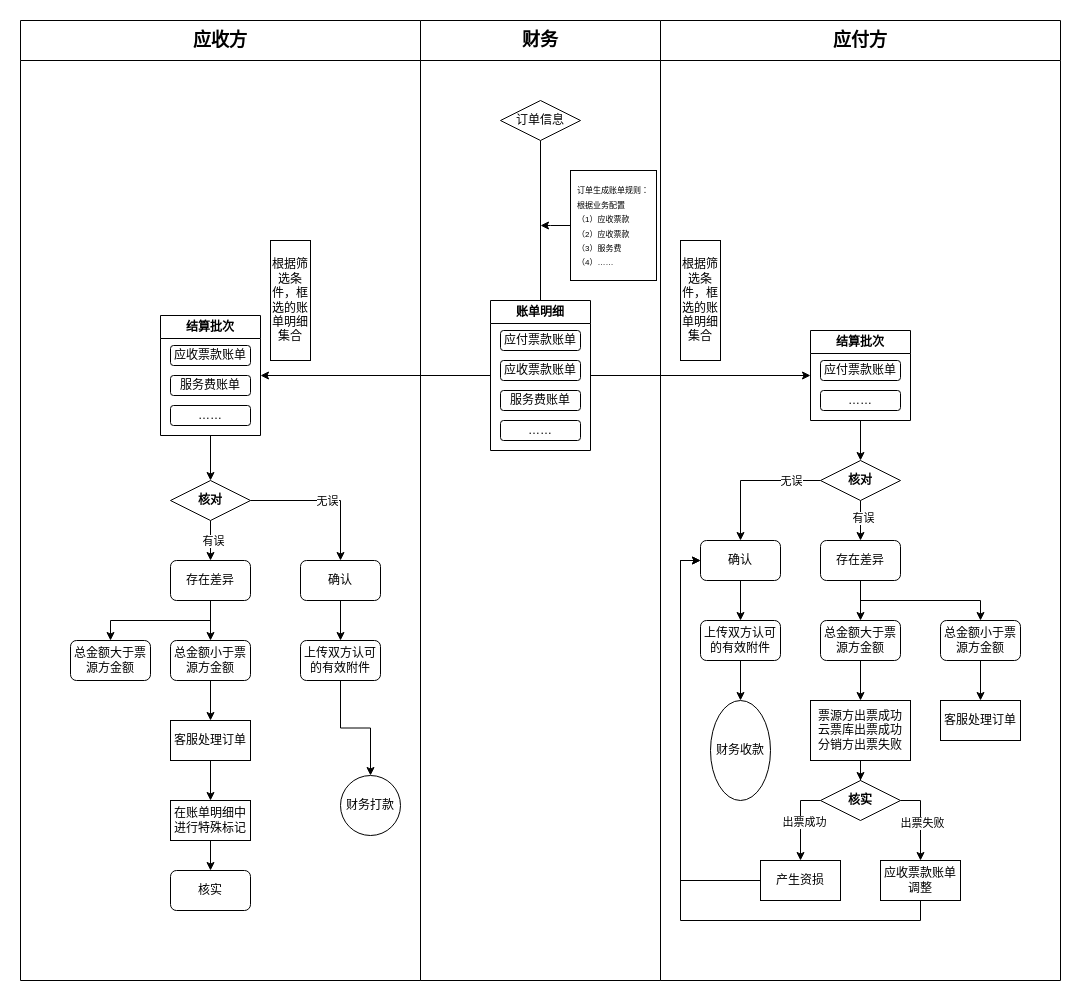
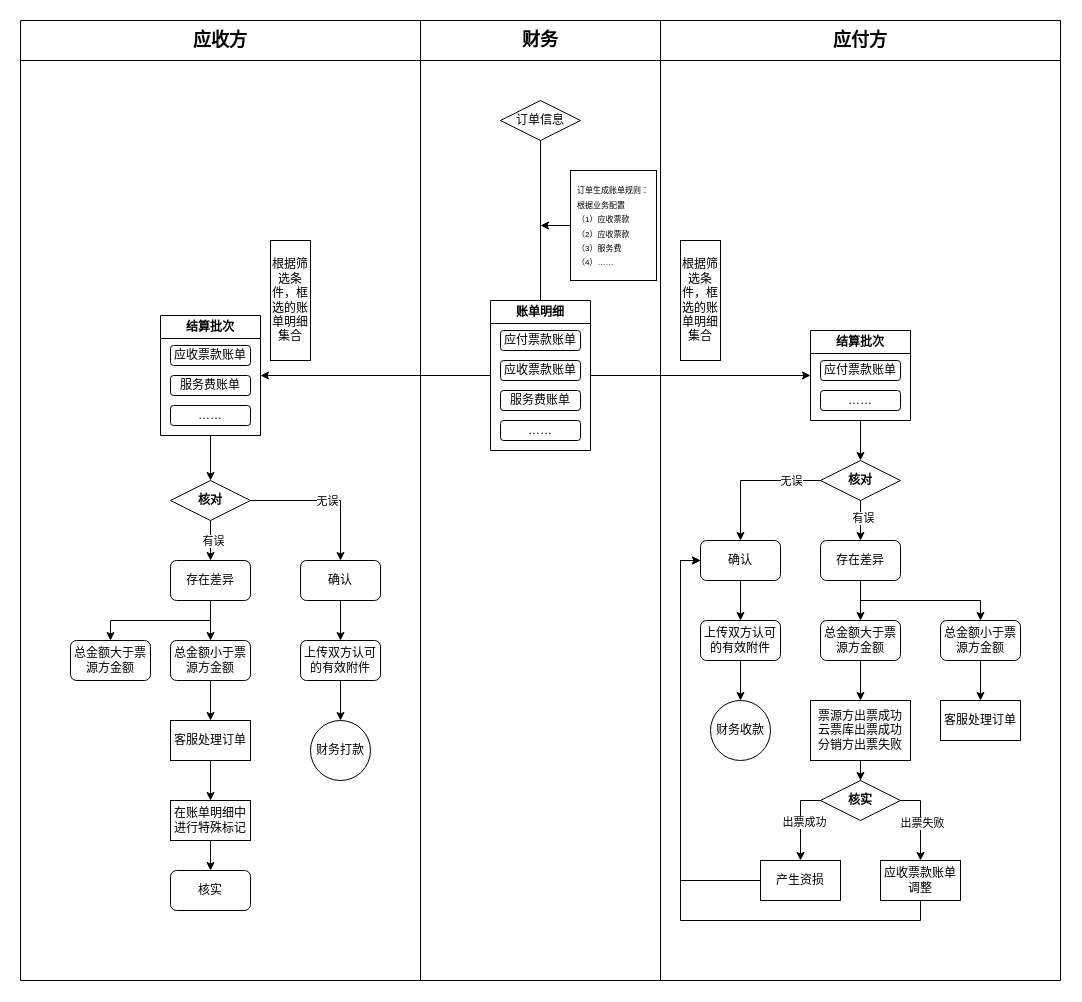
  <mxCell id="0" />
  <mxCell id="1" parent="0" />
  <mxCell id="2" value="&lt;font style=&quot;font-size: 18px;&quot;&gt;应收方&lt;/font&gt;" style="swimlane;whiteSpace=wrap;html=1;startSize=40;" parent="1" vertex="1"><mxGeometry x="20" y="20" width="400" height="960" as="geometry" /></mxCell>
  <mxCell id="3" value="" style="edgeStyle=orthogonalEdgeStyle;rounded=0;orthogonalLoop=1;jettySize=auto;html=1;" edge="1" parent="2" source="4" target="13"><mxGeometry relative="1" as="geometry" /></mxCell>
  <mxCell id="4" value="结算批次" style="swimlane;whiteSpace=wrap;html=1;" parent="2" vertex="1"><mxGeometry x="140" y="295" width="100" height="120" as="geometry"><mxRectangle x="140" y="295" width="100" height="30" as="alternateBounds" /></mxGeometry></mxCell>
  <mxCell id="5" value="服务费账单" style="rounded=1;whiteSpace=wrap;html=1;" parent="4" vertex="1"><mxGeometry x="10" y="60" width="80" height="20" as="geometry" /></mxCell>
  <mxCell id="6" value="应收票款账单" style="rounded=1;whiteSpace=wrap;html=1;" parent="4" vertex="1"><mxGeometry x="10" y="30" width="80" height="20" as="geometry" /></mxCell>
  <mxCell id="7" value="……" style="rounded=1;whiteSpace=wrap;html=1;" parent="4" vertex="1"><mxGeometry x="10" y="90" width="80" height="20" as="geometry" /></mxCell>
  <mxCell id="8" value="根据筛选条件，框选的账单明细集合" style="rounded=0;whiteSpace=wrap;html=1;" vertex="1" parent="2"><mxGeometry x="250" y="220" width="40" height="120" as="geometry" /></mxCell>
  <mxCell id="9" style="edgeStyle=orthogonalEdgeStyle;rounded=0;orthogonalLoop=1;jettySize=auto;html=1;" edge="1" parent="2" source="13" target="16"><mxGeometry relative="1" as="geometry" /></mxCell>
  <mxCell id="10" value="有误" style="edgeLabel;html=1;align=center;verticalAlign=middle;resizable=0;points=[];" vertex="1" connectable="0" parent="9"><mxGeometry x="-0.007" y="2" relative="1" as="geometry"><mxPoint as="offset" /></mxGeometry></mxCell>
  <mxCell id="11" style="edgeStyle=orthogonalEdgeStyle;rounded=0;orthogonalLoop=1;jettySize=auto;html=1;entryX=0.5;entryY=0;entryDx=0;entryDy=0;" edge="1" parent="2" source="13" target="20"><mxGeometry relative="1" as="geometry" /></mxCell>
  <mxCell id="12" value="无误" style="edgeLabel;html=1;align=center;verticalAlign=middle;resizable=0;points=[];" vertex="1" connectable="0" parent="11"><mxGeometry x="0.016" relative="1" as="geometry"><mxPoint as="offset" /></mxGeometry></mxCell>
  <mxCell id="13" value="核对" style="rhombus;whiteSpace=wrap;html=1;fontStyle=1;startSize=23;" vertex="1" parent="2"><mxGeometry x="150" y="460" width="80" height="40" as="geometry" /></mxCell>
  <mxCell id="14" style="edgeStyle=orthogonalEdgeStyle;rounded=0;orthogonalLoop=1;jettySize=auto;html=1;entryX=0.5;entryY=0;entryDx=0;entryDy=0;" edge="1" parent="2" source="16" target="18"><mxGeometry relative="1" as="geometry" /></mxCell>
  <mxCell id="15" style="edgeStyle=orthogonalEdgeStyle;rounded=0;orthogonalLoop=1;jettySize=auto;html=1;exitX=0.5;exitY=1;exitDx=0;exitDy=0;" edge="1" parent="2" source="16" target="28"><mxGeometry relative="1" as="geometry" /></mxCell>
  <mxCell id="16" value="存在差异" style="rounded=1;whiteSpace=wrap;html=1;" vertex="1" parent="2"><mxGeometry x="150" y="540" width="80" height="40" as="geometry" /></mxCell>
  <mxCell id="17" value="" style="edgeStyle=orthogonalEdgeStyle;rounded=0;orthogonalLoop=1;jettySize=auto;html=1;entryX=0.5;entryY=0;entryDx=0;entryDy=0;" edge="1" parent="2" source="18" target="24"><mxGeometry relative="1" as="geometry"><mxPoint x="120.029" y="700" as="targetPoint" /></mxGeometry></mxCell>
  <mxCell id="18" value="总金额小于票源方金额" style="rounded=1;whiteSpace=wrap;html=1;" vertex="1" parent="2"><mxGeometry x="150" y="620" width="80" height="40" as="geometry" /></mxCell>
  <mxCell id="19" style="edgeStyle=orthogonalEdgeStyle;rounded=0;orthogonalLoop=1;jettySize=auto;html=1;" edge="1" parent="2" source="20" target="22"><mxGeometry relative="1" as="geometry" /></mxCell>
  <mxCell id="20" value="确认" style="rounded=1;whiteSpace=wrap;html=1;" vertex="1" parent="2"><mxGeometry x="280" y="540" width="80" height="40" as="geometry" /></mxCell>
  <mxCell id="21" value="" style="edgeStyle=orthogonalEdgeStyle;rounded=0;orthogonalLoop=1;jettySize=auto;html=1;" edge="1" parent="2" source="22" target="29"><mxGeometry relative="1" as="geometry"><mxPoint x="320" y="700" as="targetPoint" /></mxGeometry></mxCell>
  <mxCell id="22" value="上传双方认可的有效附件" style="rounded=1;whiteSpace=wrap;html=1;" vertex="1" parent="2"><mxGeometry x="280" y="620" width="80" height="40" as="geometry" /></mxCell>
  <mxCell id="23" value="" style="edgeStyle=orthogonalEdgeStyle;rounded=0;orthogonalLoop=1;jettySize=auto;html=1;" edge="1" parent="2" source="24" target="25"><mxGeometry relative="1" as="geometry" /></mxCell>
  <mxCell id="24" value="客服处理订单" style="rounded=0;whiteSpace=wrap;html=1;" vertex="1" parent="2"><mxGeometry x="150" y="700" width="80" height="40" as="geometry" /></mxCell>
  <mxCell id="25" value="在账单明细中进行特殊标记" style="whiteSpace=wrap;html=1;rounded=0;" vertex="1" parent="2"><mxGeometry x="150" y="780" width="80" height="40" as="geometry" /></mxCell>
  <mxCell id="26" value="核实" style="rounded=1;whiteSpace=wrap;html=1;" vertex="1" parent="2"><mxGeometry x="150" y="850" width="80" height="40" as="geometry" /></mxCell>
  <mxCell id="27" style="edgeStyle=orthogonalEdgeStyle;rounded=0;orthogonalLoop=1;jettySize=auto;html=1;entryX=0.5;entryY=0;entryDx=0;entryDy=0;" edge="1" parent="2" source="25" target="26"><mxGeometry relative="1" as="geometry" /></mxCell>
  <mxCell id="28" value="总金额大于票源方金额" style="rounded=1;whiteSpace=wrap;html=1;" vertex="1" parent="2"><mxGeometry x="50" y="620" width="80" height="40" as="geometry" /></mxCell>
- <mxCell id="29" value="财务打款" style="ellipse;whiteSpace=wrap;html=1;aspect=fixed;" vertex="1" parent="2"><mxGeometry x="320" y="755" width="60" height="60" as="geometry" /></mxCell>
+ <mxCell id="29" value="财务打款" style="ellipse;whiteSpace=wrap;html=1;aspect=fixed;" vertex="1" parent="2"><mxGeometry x="290" y="700" width="60" height="60" as="geometry" /></mxCell>
  <mxCell id="30" value="&lt;font style=&quot;font-size: 18px;&quot;&gt;财务&lt;/font&gt;" style="swimlane;whiteSpace=wrap;html=1;startSize=40;" parent="1" vertex="1"><mxGeometry x="420" y="20" width="240" height="960" as="geometry" /></mxCell>
  <mxCell id="31" value="" style="edgeStyle=orthogonalEdgeStyle;rounded=0;orthogonalLoop=1;jettySize=auto;html=1;endArrow=none;" parent="30" source="32" target="35" edge="1"><mxGeometry relative="1" as="geometry"><mxPoint x="120" y="200" as="targetPoint" /></mxGeometry></mxCell>
  <mxCell id="32" value="订单信息" style="rhombus;whiteSpace=wrap;html=1;" parent="30" vertex="1"><mxGeometry x="80" y="80" width="80" height="40" as="geometry" /></mxCell>
  <mxCell id="33" style="edgeStyle=orthogonalEdgeStyle;rounded=0;orthogonalLoop=1;jettySize=auto;html=1;" parent="30" source="34" edge="1"><mxGeometry relative="1" as="geometry"><mxPoint x="120" y="205.0" as="targetPoint" /></mxGeometry></mxCell>
  <mxCell id="34" value="&lt;font style=&quot;font-size: 8px;&quot;&gt;订单生成账单规则：&lt;/font&gt;&lt;div style=&quot;text-align: left;&quot;&gt;&lt;font style=&quot;font-size: 8px;&quot;&gt;根据业务配置&lt;/font&gt;&lt;/div&gt;&lt;div style=&quot;text-align: left;&quot;&gt;&lt;span style=&quot;font-size: 8px;&quot;&gt;（1）应收票款&lt;/span&gt;&lt;/div&gt;&lt;div style=&quot;text-align: left;&quot;&gt;&lt;span style=&quot;font-size: 8px;&quot;&gt;（2）应收票款&lt;/span&gt;&lt;/div&gt;&lt;div style=&quot;text-align: left;&quot;&gt;&lt;span style=&quot;font-size: 8px;&quot;&gt;（3）服务费&lt;/span&gt;&lt;/div&gt;&lt;div style=&quot;text-align: left;&quot;&gt;&lt;span style=&quot;font-size: 8px;&quot;&gt;（4）……&lt;/span&gt;&lt;/div&gt;" style="rounded=0;whiteSpace=wrap;html=1;" parent="30" vertex="1"><mxGeometry x="150" y="150" width="86" height="110" as="geometry" /></mxCell>
  <mxCell id="35" value="账单明细" style="swimlane;whiteSpace=wrap;html=1;" parent="30" vertex="1"><mxGeometry x="70" y="280" width="100" height="150" as="geometry"><mxRectangle x="50" y="200" width="100" height="30" as="alternateBounds" /></mxGeometry></mxCell>
  <mxCell id="36" value="应收票款账单" style="rounded=1;whiteSpace=wrap;html=1;" parent="35" vertex="1"><mxGeometry x="10" y="60" width="80" height="20" as="geometry" /></mxCell>
  <mxCell id="37" value="应付票款账单" style="rounded=1;whiteSpace=wrap;html=1;" parent="35" vertex="1"><mxGeometry x="10" y="30" width="80" height="20" as="geometry" /></mxCell>
  <mxCell id="38" value="服务费账单" style="rounded=1;whiteSpace=wrap;html=1;" parent="35" vertex="1"><mxGeometry x="10" y="90" width="80" height="20" as="geometry" /></mxCell>
  <mxCell id="39" value="……" style="rounded=1;whiteSpace=wrap;html=1;" parent="35" vertex="1"><mxGeometry x="10" y="120" width="80" height="20" as="geometry" /></mxCell>
  <mxCell id="40" value="&lt;font style=&quot;font-size: 18px;&quot;&gt;应付方&lt;/font&gt;" style="swimlane;whiteSpace=wrap;html=1;startSize=40;" parent="1" vertex="1"><mxGeometry x="660" y="20" width="400" height="960" as="geometry" /></mxCell>
  <mxCell id="41" value="" style="edgeStyle=orthogonalEdgeStyle;rounded=0;orthogonalLoop=1;jettySize=auto;html=1;" edge="1" parent="40" source="42" target="50"><mxGeometry relative="1" as="geometry" /></mxCell>
  <mxCell id="42" value="结算批次" style="swimlane;whiteSpace=wrap;html=1;" parent="40" vertex="1"><mxGeometry x="150" y="310" width="100" height="90" as="geometry"><mxRectangle x="90" y="200" width="100" height="30" as="alternateBounds" /></mxGeometry></mxCell>
  <mxCell id="43" value="……" style="rounded=1;whiteSpace=wrap;html=1;" parent="42" vertex="1"><mxGeometry x="10" y="60" width="80" height="20" as="geometry" /></mxCell>
  <mxCell id="44" value="应付票款账单" style="rounded=1;whiteSpace=wrap;html=1;" parent="42" vertex="1"><mxGeometry x="10" y="30" width="80" height="20" as="geometry" /></mxCell>
  <mxCell id="45" value="根据筛选条件，框选的账单明细集合" style="rounded=0;whiteSpace=wrap;html=1;" vertex="1" parent="40"><mxGeometry x="20" y="220" width="40" height="120" as="geometry" /></mxCell>
  <mxCell id="46" style="edgeStyle=orthogonalEdgeStyle;rounded=0;orthogonalLoop=1;jettySize=auto;html=1;" edge="1" parent="40" source="50" target="53"><mxGeometry relative="1" as="geometry" /></mxCell>
  <mxCell id="47" value="有误" style="edgeLabel;html=1;align=center;verticalAlign=middle;resizable=0;points=[];" vertex="1" connectable="0" parent="46"><mxGeometry x="-0.133" y="2" relative="1" as="geometry"><mxPoint as="offset" /></mxGeometry></mxCell>
  <mxCell id="48" style="edgeStyle=orthogonalEdgeStyle;rounded=0;orthogonalLoop=1;jettySize=auto;html=1;" edge="1" parent="40" source="50" target="55"><mxGeometry relative="1" as="geometry" /></mxCell>
  <mxCell id="49" value="无误" style="edgeLabel;html=1;align=center;verticalAlign=middle;resizable=0;points=[];" vertex="1" connectable="0" parent="48"><mxGeometry x="-0.571" relative="1" as="geometry"><mxPoint as="offset" /></mxGeometry></mxCell>
  <mxCell id="50" value="核对" style="rhombus;whiteSpace=wrap;html=1;fontStyle=1;startSize=23;" vertex="1" parent="40"><mxGeometry x="160" y="440" width="80" height="40" as="geometry" /></mxCell>
  <mxCell id="51" style="edgeStyle=orthogonalEdgeStyle;rounded=0;orthogonalLoop=1;jettySize=auto;html=1;entryX=0.5;entryY=0;entryDx=0;entryDy=0;" edge="1" parent="40" source="53" target="57"><mxGeometry relative="1" as="geometry" /></mxCell>
  <mxCell id="52" style="edgeStyle=orthogonalEdgeStyle;rounded=0;orthogonalLoop=1;jettySize=auto;html=1;" edge="1" parent="40" source="53" target="59"><mxGeometry relative="1" as="geometry"><Array as="points"><mxPoint x="200" y="580" /><mxPoint x="320" y="580" /></Array></mxGeometry></mxCell>
  <mxCell id="53" value="存在差异" style="rounded=1;whiteSpace=wrap;html=1;" vertex="1" parent="40"><mxGeometry x="160" y="520" width="80" height="40" as="geometry" /></mxCell>
  <mxCell id="54" style="edgeStyle=orthogonalEdgeStyle;rounded=0;orthogonalLoop=1;jettySize=auto;html=1;" edge="1" parent="40" source="55" target="73"><mxGeometry relative="1" as="geometry" /></mxCell>
  <mxCell id="55" value="确认" style="rounded=1;whiteSpace=wrap;html=1;" vertex="1" parent="40"><mxGeometry x="40" y="520" width="80" height="40" as="geometry" /></mxCell>
  <mxCell id="56" style="edgeStyle=orthogonalEdgeStyle;rounded=0;orthogonalLoop=1;jettySize=auto;html=1;" edge="1" parent="40" source="57" target="61"><mxGeometry relative="1" as="geometry" /></mxCell>
  <mxCell id="57" value="总金额大于票源方金额" style="rounded=1;whiteSpace=wrap;html=1;" vertex="1" parent="40"><mxGeometry x="160" y="600" width="80" height="40" as="geometry" /></mxCell>
  <mxCell id="58" style="edgeStyle=orthogonalEdgeStyle;rounded=0;orthogonalLoop=1;jettySize=auto;html=1;" edge="1" parent="40" source="59" target="62"><mxGeometry relative="1" as="geometry" /></mxCell>
  <mxCell id="59" value="总金额小于票源方金额" style="rounded=1;whiteSpace=wrap;html=1;" vertex="1" parent="40"><mxGeometry x="280" y="600" width="80" height="40" as="geometry" /></mxCell>
  <mxCell id="60" style="edgeStyle=orthogonalEdgeStyle;rounded=0;orthogonalLoop=1;jettySize=auto;html=1;" edge="1" parent="40" source="61" target="67"><mxGeometry relative="1" as="geometry"><mxPoint x="200" y="760" as="targetPoint" /></mxGeometry></mxCell>
  <mxCell id="61" value="票源方出票成功&lt;div&gt;云票库出票成功&lt;/div&gt;&lt;div&gt;分销方出票失败&lt;/div&gt;" style="rounded=0;whiteSpace=wrap;html=1;" vertex="1" parent="40"><mxGeometry x="150" y="680" width="100" height="60" as="geometry" /></mxCell>
  <mxCell id="62" value="客服处理订单" style="rounded=0;whiteSpace=wrap;html=1;" vertex="1" parent="40"><mxGeometry x="280" y="680" width="80" height="40" as="geometry" /></mxCell>
  <mxCell id="63" style="edgeStyle=orthogonalEdgeStyle;rounded=0;orthogonalLoop=1;jettySize=auto;html=1;exitX=0;exitY=0.5;exitDx=0;exitDy=0;" edge="1" parent="40" source="67" target="69"><mxGeometry relative="1" as="geometry" /></mxCell>
  <mxCell id="64" value="出票成功" style="edgeLabel;html=1;align=center;verticalAlign=middle;resizable=0;points=[];" vertex="1" connectable="0" parent="63"><mxGeometry x="0.022" y="3" relative="1" as="geometry"><mxPoint as="offset" /></mxGeometry></mxCell>
  <mxCell id="65" style="edgeStyle=orthogonalEdgeStyle;rounded=0;orthogonalLoop=1;jettySize=auto;html=1;entryX=0.5;entryY=0;entryDx=0;entryDy=0;exitX=1;exitY=0.5;exitDx=0;exitDy=0;" edge="1" parent="40" source="67" target="71"><mxGeometry relative="1" as="geometry" /></mxCell>
  <mxCell id="66" value="出票失败" style="edgeLabel;html=1;align=center;verticalAlign=middle;resizable=0;points=[];" vertex="1" connectable="0" parent="65"><mxGeometry x="0.06" y="1" relative="1" as="geometry"><mxPoint as="offset" /></mxGeometry></mxCell>
  <mxCell id="67" value="核实" style="rhombus;whiteSpace=wrap;html=1;fontStyle=1;startSize=23;" vertex="1" parent="40"><mxGeometry x="160" y="760" width="80" height="40" as="geometry" /></mxCell>
  <mxCell id="68" style="edgeStyle=orthogonalEdgeStyle;rounded=0;orthogonalLoop=1;jettySize=auto;html=1;entryX=0;entryY=0.5;entryDx=0;entryDy=0;" edge="1" parent="40" source="69" target="55"><mxGeometry relative="1" as="geometry"><Array as="points"><mxPoint x="20" y="860" /><mxPoint x="20" y="540" /></Array></mxGeometry></mxCell>
  <mxCell id="69" value="产生资损" style="rounded=0;whiteSpace=wrap;html=1;" vertex="1" parent="40"><mxGeometry x="100" y="840" width="80" height="40" as="geometry" /></mxCell>
  <mxCell id="70" style="edgeStyle=orthogonalEdgeStyle;rounded=0;orthogonalLoop=1;jettySize=auto;html=1;" edge="1" parent="40" source="71" target="55"><mxGeometry relative="1" as="geometry"><Array as="points"><mxPoint x="260" y="900" /><mxPoint x="20" y="900" /><mxPoint x="20" y="540" /></Array></mxGeometry></mxCell>
  <mxCell id="71" value="应收票款账单调整" style="rounded=0;whiteSpace=wrap;html=1;" vertex="1" parent="40"><mxGeometry x="220" y="840" width="80" height="40" as="geometry" /></mxCell>
  <mxCell id="72" style="edgeStyle=orthogonalEdgeStyle;rounded=0;orthogonalLoop=1;jettySize=auto;html=1;" edge="1" parent="40" source="73" target="74"><mxGeometry relative="1" as="geometry" /></mxCell>
  <mxCell id="73" value="上传双方认可的有效附件" style="rounded=1;whiteSpace=wrap;html=1;" vertex="1" parent="40"><mxGeometry x="40" y="600" width="80" height="40" as="geometry" /></mxCell>
- <mxCell id="74" value="财务收款" style="ellipse;whiteSpace=wrap;html=1;aspect=fixed;" vertex="1" parent="40"><mxGeometry x="50" y="680" width="60" height="100" as="geometry" /></mxCell>
+ <mxCell id="74" value="财务收款" style="ellipse;whiteSpace=wrap;html=1;aspect=fixed;" vertex="1" parent="40"><mxGeometry x="50" y="680" width="60" height="60" as="geometry" /></mxCell>
  <mxCell id="75" style="edgeStyle=orthogonalEdgeStyle;rounded=0;orthogonalLoop=1;jettySize=auto;html=1;entryX=0;entryY=0.5;entryDx=0;entryDy=0;" parent="1" source="35" target="42" edge="1"><mxGeometry relative="1" as="geometry" /></mxCell>
  <mxCell id="76" style="edgeStyle=orthogonalEdgeStyle;rounded=0;orthogonalLoop=1;jettySize=auto;html=1;entryX=1;entryY=0.5;entryDx=0;entryDy=0;" parent="1" source="35" target="4" edge="1"><mxGeometry relative="1" as="geometry" /></mxCell>
